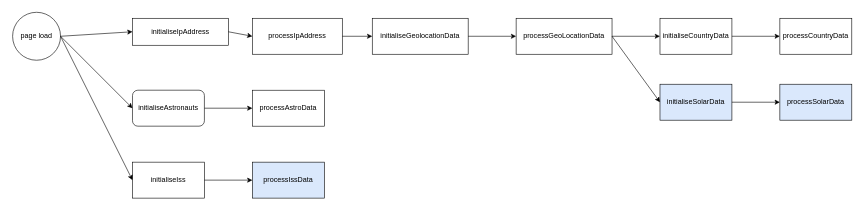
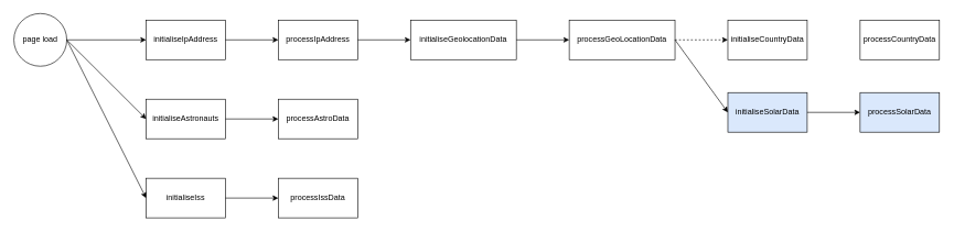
  <mxCell id="0" />
  <mxCell id="1" parent="0" />
  <mxCell id="2" value="page load" style="ellipse;whiteSpace=wrap;html=1;aspect=fixed;" vertex="1" parent="1"><mxGeometry x="20" y="20" width="80" height="80" as="geometry" /></mxCell>
- <mxCell id="3" value="initialiseIpAddress" style="rounded=0;whiteSpace=wrap;html=1;" vertex="1" parent="1"><mxGeometry x="220" y="30" width="160" height="45" as="geometry" /></mxCell>
- <mxCell id="4" value="initialiseAstronauts" style="whiteSpace=wrap;html=1;rounded=1;" vertex="1" parent="1"><mxGeometry x="220" y="150" width="120" height="60" as="geometry" /></mxCell>
+ <mxCell id="3" value="initialiseIpAddress" style="rounded=0;whiteSpace=wrap;html=1;" vertex="1" parent="1"><mxGeometry x="220" y="30" width="120" height="60" as="geometry" /></mxCell>
+ <mxCell id="4" value="initialiseAstronauts" style="rounded=0;whiteSpace=wrap;html=1;" vertex="1" parent="1"><mxGeometry x="220" y="150" width="120" height="60" as="geometry" /></mxCell>
  <mxCell id="5" value="initialiseIss" style="rounded=0;whiteSpace=wrap;html=1;" vertex="1" parent="1"><mxGeometry x="220" y="270" width="120" height="60" as="geometry" /></mxCell>
  <mxCell id="6" value="" style="endArrow=classic;html=1;rounded=0;exitX=1;exitY=0.5;exitDx=0;exitDy=0;entryX=0;entryY=0.5;entryDx=0;entryDy=0;" edge="1" parent="1" source="2" target="3"><mxGeometry width="50" height="50" relative="1" as="geometry"><mxPoint x="380" y="350" as="sourcePoint" /><mxPoint x="430" y="300" as="targetPoint" /></mxGeometry></mxCell>
  <mxCell id="7" value="" style="endArrow=classic;html=1;rounded=0;exitX=1;exitY=0.5;exitDx=0;exitDy=0;entryX=0;entryY=0.5;entryDx=0;entryDy=0;" edge="1" parent="1" source="2" target="4"><mxGeometry width="50" height="50" relative="1" as="geometry"><mxPoint x="380" y="350" as="sourcePoint" /><mxPoint x="430" y="300" as="targetPoint" /></mxGeometry></mxCell>
  <mxCell id="8" value="" style="endArrow=classic;html=1;rounded=0;entryX=0;entryY=0.5;entryDx=0;entryDy=0;" edge="1" parent="1" target="5"><mxGeometry width="50" height="50" relative="1" as="geometry"><mxPoint x="100" y="60" as="sourcePoint" /><mxPoint x="430" y="300" as="targetPoint" /></mxGeometry></mxCell>
- <mxCell id="9" value="processIpAddress" style="rounded=0;whiteSpace=wrap;html=1;" vertex="1" parent="1"><mxGeometry x="420" y="30" width="150" height="60" as="geometry" /></mxCell>
+ <mxCell id="9" value="processIpAddress" style="rounded=0;whiteSpace=wrap;html=1;" vertex="1" parent="1"><mxGeometry x="420" y="30" width="120" height="60" as="geometry" /></mxCell>
  <mxCell id="10" value="" style="endArrow=classic;html=1;rounded=0;exitX=1;exitY=0.5;exitDx=0;exitDy=0;entryX=0;entryY=0.5;entryDx=0;entryDy=0;" edge="1" parent="1" source="3" target="9"><mxGeometry width="50" height="50" relative="1" as="geometry"><mxPoint x="380" y="350" as="sourcePoint" /><mxPoint x="430" y="300" as="targetPoint" /></mxGeometry></mxCell>
  <mxCell id="11" value="initialiseGeolocationData" style="rounded=0;whiteSpace=wrap;html=1;" vertex="1" parent="1"><mxGeometry x="620" y="30" width="160" height="60" as="geometry" /></mxCell>
  <mxCell id="12" value="" style="endArrow=classic;html=1;rounded=0;exitX=1;exitY=0.5;exitDx=0;exitDy=0;entryX=0;entryY=0.5;entryDx=0;entryDy=0;" edge="1" parent="1" source="9" target="11"><mxGeometry width="50" height="50" relative="1" as="geometry"><mxPoint x="380" y="350" as="sourcePoint" /><mxPoint x="430" y="300" as="targetPoint" /></mxGeometry></mxCell>
  <mxCell id="13" value="processGeoLocationData" style="rounded=0;whiteSpace=wrap;html=1;" vertex="1" parent="1"><mxGeometry x="860" y="30" width="160" height="60" as="geometry" /></mxCell>
  <mxCell id="14" value="" style="endArrow=classic;html=1;rounded=0;exitX=1;exitY=0.5;exitDx=0;exitDy=0;entryX=0;entryY=0.5;entryDx=0;entryDy=0;" edge="1" parent="1" source="11" target="13"><mxGeometry width="50" height="50" relative="1" as="geometry"><mxPoint x="530" y="350" as="sourcePoint" /><mxPoint x="580" y="300" as="targetPoint" /></mxGeometry></mxCell>
  <mxCell id="15" value="initialiseCountryData" style="rounded=0;whiteSpace=wrap;html=1;" vertex="1" parent="1"><mxGeometry x="1100" y="30" width="120" height="60" as="geometry" /></mxCell>
  <mxCell id="16" value="initialiseSolarData" style="rounded=0;whiteSpace=wrap;html=1;fillColor=#dae8fc;" vertex="1" parent="1"><mxGeometry x="1100" y="140" width="120" height="60" as="geometry" /></mxCell>
- <mxCell id="17" value="" style="endArrow=classic;html=1;rounded=0;exitX=1;exitY=0.5;exitDx=0;exitDy=0;entryX=0;entryY=0.5;entryDx=0;entryDy=0;" edge="1" parent="1" source="13" target="15"><mxGeometry width="50" height="50" relative="1" as="geometry"><mxPoint x="680" y="350" as="sourcePoint" /><mxPoint x="730" y="300" as="targetPoint" /></mxGeometry></mxCell>
+ <mxCell id="17" value="" style="endArrow=classic;html=1;rounded=0;exitX=1;exitY=0.5;exitDx=0;exitDy=0;entryX=0;entryY=0.5;entryDx=0;entryDy=0;dashed=1;" edge="1" parent="1" source="13" target="15"><mxGeometry width="50" height="50" relative="1" as="geometry"><mxPoint x="680" y="350" as="sourcePoint" /><mxPoint x="730" y="300" as="targetPoint" /></mxGeometry></mxCell>
  <mxCell id="18" value="" style="endArrow=classic;html=1;rounded=0;exitX=1;exitY=0.5;exitDx=0;exitDy=0;entryX=0;entryY=0.5;entryDx=0;entryDy=0;" edge="1" parent="1" source="13" target="16"><mxGeometry width="50" height="50" relative="1" as="geometry"><mxPoint x="680" y="350" as="sourcePoint" /><mxPoint x="730" y="300" as="targetPoint" /></mxGeometry></mxCell>
  <mxCell id="19" value="processCountryData" style="rounded=0;whiteSpace=wrap;html=1;" vertex="1" parent="1"><mxGeometry x="1300" y="30" width="120" height="60" as="geometry" /></mxCell>
  <mxCell id="20" value="processSolarData" style="rounded=0;whiteSpace=wrap;html=1;fillColor=#dae8fc;" vertex="1" parent="1"><mxGeometry x="1300" y="140" width="120" height="60" as="geometry" /></mxCell>
- <mxCell id="21" value="" style="endArrow=classic;html=1;rounded=0;exitX=1;exitY=0.5;exitDx=0;exitDy=0;entryX=0;entryY=0.5;entryDx=0;entryDy=0;" edge="1" parent="1" source="15" target="19"><mxGeometry width="50" height="50" relative="1" as="geometry"><mxPoint x="950" y="350" as="sourcePoint" /><mxPoint x="1000" y="300" as="targetPoint" /></mxGeometry></mxCell>
  <mxCell id="22" value="" style="endArrow=classic;html=1;rounded=0;exitX=1;exitY=0.5;exitDx=0;exitDy=0;entryX=0;entryY=0.5;entryDx=0;entryDy=0;" edge="1" parent="1" source="16" target="20"><mxGeometry width="50" height="50" relative="1" as="geometry"><mxPoint x="950" y="350" as="sourcePoint" /><mxPoint x="1000" y="300" as="targetPoint" /></mxGeometry></mxCell>
  <mxCell id="23" value="processAstroData" style="rounded=0;whiteSpace=wrap;html=1;" vertex="1" parent="1"><mxGeometry x="420" y="150" width="120" height="60" as="geometry" /></mxCell>
- <mxCell id="24" value="processIssData" style="rounded=0;whiteSpace=wrap;html=1;fillColor=#dae8fc;" vertex="1" parent="1"><mxGeometry x="420" y="270" width="120" height="60" as="geometry" /></mxCell>
+ <mxCell id="24" value="processIssData" style="rounded=0;whiteSpace=wrap;html=1;" vertex="1" parent="1"><mxGeometry x="420" y="270" width="120" height="60" as="geometry" /></mxCell>
  <mxCell id="25" value="" style="endArrow=classic;html=1;rounded=0;exitX=1;exitY=0.5;exitDx=0;exitDy=0;entryX=0;entryY=0.5;entryDx=0;entryDy=0;" edge="1" parent="1" source="4" target="23"><mxGeometry width="50" height="50" relative="1" as="geometry"><mxPoint x="630" y="350" as="sourcePoint" /><mxPoint x="680" y="300" as="targetPoint" /></mxGeometry></mxCell>
  <mxCell id="26" value="" style="endArrow=classic;html=1;rounded=0;exitX=1;exitY=0.5;exitDx=0;exitDy=0;entryX=0;entryY=0.5;entryDx=0;entryDy=0;" edge="1" parent="1" source="5" target="24"><mxGeometry width="50" height="50" relative="1" as="geometry"><mxPoint x="630" y="350" as="sourcePoint" /><mxPoint x="680" y="300" as="targetPoint" /></mxGeometry></mxCell>
